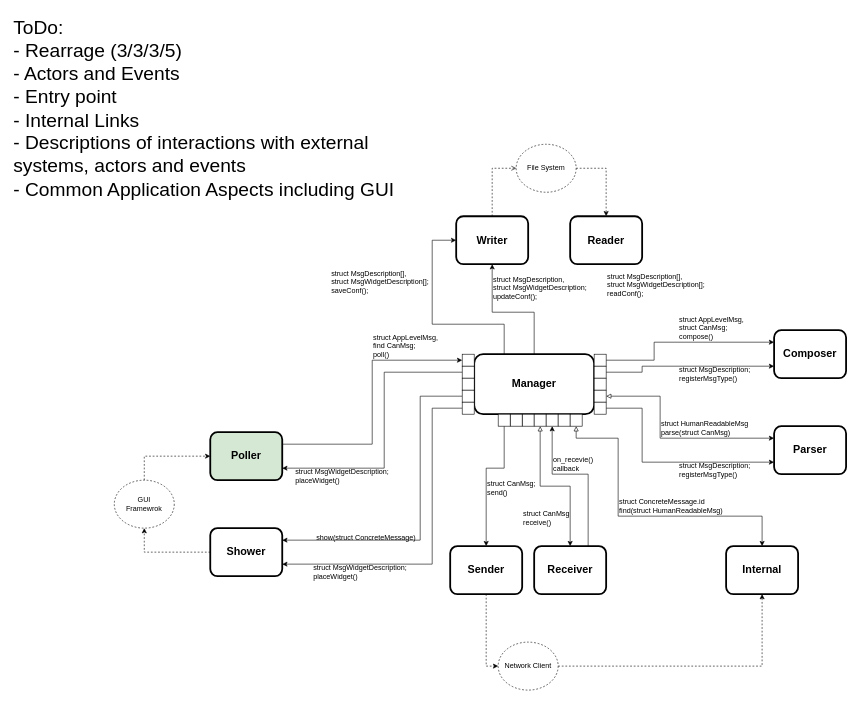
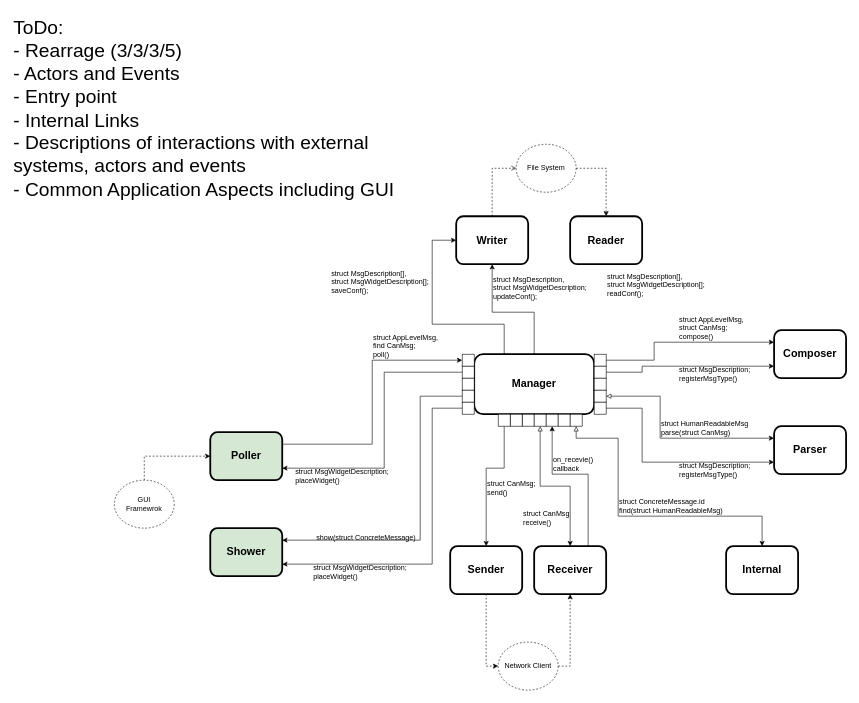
  <mxCell id="0" />
  <mxCell id="1" parent="0" />
  <mxCell id="2" style="edgeStyle=orthogonalEdgeStyle;rounded=0;orthogonalLoop=1;jettySize=auto;html=1;exitX=0.5;exitY=1;exitDx=0;exitDy=0;entryX=0;entryY=0.5;entryDx=0;entryDy=0;dashed=1;" parent="1" source="3" target="51" edge="1"><mxGeometry relative="1" as="geometry" /></mxCell>
  <mxCell id="3" value="Sender" style="rounded=1;whiteSpace=wrap;html=1;strokeWidth=3;fontSize=18;fontStyle=1" parent="1" vertex="1"><mxGeometry x="750" y="910" width="120" height="80" as="geometry" /></mxCell>
  <mxCell id="4" style="edgeStyle=orthogonalEdgeStyle;rounded=0;orthogonalLoop=1;jettySize=auto;html=1;exitX=0.5;exitY=0;exitDx=0;exitDy=0;entryX=0.75;entryY=1;entryDx=0;entryDy=0;" parent="1" source="62" target="21" edge="1"><mxGeometry relative="1" as="geometry" /></mxCell>
  <mxCell id="5" style="edgeStyle=orthogonalEdgeStyle;rounded=0;orthogonalLoop=1;jettySize=auto;html=1;exitX=0.75;exitY=0;exitDx=0;exitDy=0;entryX=0.5;entryY=1;entryDx=0;entryDy=0;" edge="1" parent="1" source="6" target="60"><mxGeometry relative="1" as="geometry"><Array as="points"><mxPoint x="980" y="790" /><mxPoint x="920" y="790" /></Array></mxGeometry></mxCell>
  <mxCell id="6" value="Receiver" style="rounded=1;whiteSpace=wrap;html=1;strokeWidth=3;fontSize=18;fontStyle=1" parent="1" vertex="1"><mxGeometry x="890" y="910" width="120" height="80" as="geometry" /></mxCell>
  <mxCell id="7" value="Composer" style="rounded=1;whiteSpace=wrap;html=1;strokeWidth=3;fontSize=18;fontStyle=1" parent="1" vertex="1"><mxGeometry x="1290" y="550" width="120" height="80" as="geometry" /></mxCell>
  <mxCell id="8" value="Parser" style="rounded=1;whiteSpace=wrap;html=1;strokeWidth=3;fontSize=18;fontStyle=1" parent="1" vertex="1"><mxGeometry x="1290" y="710" width="120" height="80" as="geometry" /></mxCell>
  <mxCell id="9" style="edgeStyle=orthogonalEdgeStyle;rounded=0;orthogonalLoop=1;jettySize=auto;html=1;exitX=1;exitY=0.25;exitDx=0;exitDy=0;entryX=0;entryY=0.5;entryDx=0;entryDy=0;" parent="1" source="10" target="35" edge="1"><mxGeometry relative="1" as="geometry"><Array as="points"><mxPoint x="620" y="740" /><mxPoint x="620" y="600" /></Array></mxGeometry></mxCell>
  <mxCell id="10" value="Poller" style="rounded=1;whiteSpace=wrap;html=1;strokeWidth=3;fontSize=18;fontStyle=1;fillColor=#d5e8d4;" parent="1" vertex="1"><mxGeometry x="350" y="720" width="120" height="80" as="geometry" /></mxCell>
- <mxCell id="11" style="edgeStyle=orthogonalEdgeStyle;rounded=0;orthogonalLoop=1;jettySize=auto;html=1;entryX=0.5;entryY=1;entryDx=0;entryDy=0;dashed=1;" parent="1" source="12" target="53" edge="1"><mxGeometry relative="1" as="geometry" /></mxCell>
- <mxCell id="12" value="Shower" style="rounded=1;whiteSpace=wrap;html=1;strokeWidth=3;fontSize=18;fontStyle=1" parent="1" vertex="1"><mxGeometry x="350" y="880" width="120" height="80" as="geometry" /></mxCell>
+ <mxCell id="12" value="Shower" style="rounded=1;whiteSpace=wrap;html=1;strokeWidth=3;fontSize=18;fontStyle=1;fillColor=#d5e8d4;" parent="1" vertex="1"><mxGeometry x="350" y="880" width="120" height="80" as="geometry" /></mxCell>
  <mxCell id="13" style="edgeStyle=orthogonalEdgeStyle;rounded=0;orthogonalLoop=1;jettySize=auto;html=1;exitX=0.5;exitY=0;exitDx=0;exitDy=0;entryX=0;entryY=0.5;entryDx=0;entryDy=0;dashed=1;endArrow=open;" parent="1" source="14" target="54" edge="1"><mxGeometry relative="1" as="geometry" /></mxCell>
  <mxCell id="14" value="Writer" style="rounded=1;whiteSpace=wrap;html=1;strokeWidth=3;fontSize=18;fontStyle=1" parent="1" vertex="1"><mxGeometry x="760" y="360" width="120" height="80" as="geometry" /></mxCell>
  <mxCell id="15" value="Reader" style="rounded=1;whiteSpace=wrap;html=1;strokeWidth=3;fontSize=18;fontStyle=1" parent="1" vertex="1"><mxGeometry x="950" y="360" width="120" height="80" as="geometry" /></mxCell>
  <mxCell id="16" style="edgeStyle=orthogonalEdgeStyle;rounded=0;orthogonalLoop=1;jettySize=auto;html=1;entryX=0;entryY=0.25;entryDx=0;entryDy=0;exitX=1;exitY=0.5;exitDx=0;exitDy=0;" parent="1" source="23" target="7" edge="1"><mxGeometry relative="1" as="geometry"><mxPoint x="1030" y="610" as="sourcePoint" /><Array as="points"><mxPoint x="1090" y="600" /><mxPoint x="1090" y="570" /></Array></mxGeometry></mxCell>
  <mxCell id="17" style="edgeStyle=orthogonalEdgeStyle;rounded=0;orthogonalLoop=1;jettySize=auto;html=1;exitX=0;exitY=0.5;exitDx=0;exitDy=0;entryX=1;entryY=0.25;entryDx=0;entryDy=0;" parent="1" source="38" target="12" edge="1"><mxGeometry relative="1" as="geometry"><Array as="points"><mxPoint x="700" y="660" /><mxPoint x="700" y="900" /></Array></mxGeometry></mxCell>
  <mxCell id="18" style="edgeStyle=orthogonalEdgeStyle;rounded=0;orthogonalLoop=1;jettySize=auto;html=1;exitX=0.5;exitY=0;exitDx=0;exitDy=0;entryX=0.5;entryY=1;entryDx=0;entryDy=0;" parent="1" source="21" target="14" edge="1"><mxGeometry relative="1" as="geometry"><Array as="points"><mxPoint x="890" y="520" /><mxPoint x="820" y="520" /></Array></mxGeometry></mxCell>
  <mxCell id="19" style="edgeStyle=orthogonalEdgeStyle;rounded=0;orthogonalLoop=1;jettySize=auto;html=1;exitX=0.5;exitY=1;exitDx=0;exitDy=0;entryX=0.5;entryY=0;entryDx=0;entryDy=0;" parent="1" source="68" target="3" edge="1"><mxGeometry relative="1" as="geometry"><Array as="points"><mxPoint x="840" y="780" /><mxPoint x="810" y="780" /></Array></mxGeometry></mxCell>
  <mxCell id="20" style="edgeStyle=orthogonalEdgeStyle;rounded=0;orthogonalLoop=1;jettySize=auto;html=1;exitX=0.25;exitY=0;exitDx=0;exitDy=0;entryX=0;entryY=0.5;entryDx=0;entryDy=0;" parent="1" source="21" target="14" edge="1"><mxGeometry relative="1" as="geometry"><Array as="points"><mxPoint x="840" y="540" /><mxPoint x="720" y="540" /><mxPoint x="720" y="400" /></Array></mxGeometry></mxCell>
  <mxCell id="21" value="Manager" style="rounded=1;whiteSpace=wrap;html=1;strokeWidth=3;fontSize=18;fontStyle=1;verticalAlign=middle;" parent="1" vertex="1"><mxGeometry x="790" y="590" width="200" height="100" as="geometry" /></mxCell>
  <mxCell id="22" value="&lt;div&gt;&lt;div&gt;struct MsgWidgetDescription;&lt;/div&gt;&lt;/div&gt;&lt;div&gt;&lt;div&gt;placeWidget()&lt;/div&gt;&lt;/div&gt;" style="text;html=1;align=left;verticalAlign=bottom;whiteSpace=wrap;rounded=0;" parent="1" vertex="1"><mxGeometry x="490" y="780" width="160" height="30" as="geometry" /></mxCell>
  <mxCell id="23" value="" style="rounded=0;whiteSpace=wrap;html=1;" parent="1" vertex="1"><mxGeometry x="990" y="590" width="20" height="20" as="geometry" /></mxCell>
  <mxCell id="24" style="edgeStyle=orthogonalEdgeStyle;rounded=0;orthogonalLoop=1;jettySize=auto;html=1;exitX=1;exitY=0.5;exitDx=0;exitDy=0;entryX=0;entryY=0.75;entryDx=0;entryDy=0;" parent="1" source="25" target="7" edge="1"><mxGeometry relative="1" as="geometry"><Array as="points"><mxPoint x="1070" y="620" /><mxPoint x="1070" y="610" /></Array></mxGeometry></mxCell>
  <mxCell id="25" value="" style="rounded=0;whiteSpace=wrap;html=1;" parent="1" vertex="1"><mxGeometry x="990" y="610" width="20" height="20" as="geometry" /></mxCell>
  <mxCell id="26" value="" style="rounded=0;whiteSpace=wrap;html=1;" parent="1" vertex="1"><mxGeometry x="990" y="630" width="20" height="20" as="geometry" /></mxCell>
  <mxCell id="27" style="edgeStyle=orthogonalEdgeStyle;rounded=0;orthogonalLoop=1;jettySize=auto;html=1;entryX=0;entryY=0.25;entryDx=0;entryDy=0;startArrow=block;startFill=0;" edge="1" parent="1" source="28" target="8"><mxGeometry relative="1" as="geometry"><Array as="points"><mxPoint x="1100" y="660" /><mxPoint x="1100" y="730" /></Array></mxGeometry></mxCell>
  <mxCell id="28" value="" style="rounded=0;whiteSpace=wrap;html=1;" parent="1" vertex="1"><mxGeometry x="990" y="650" width="20" height="20" as="geometry" /></mxCell>
  <mxCell id="29" style="edgeStyle=orthogonalEdgeStyle;rounded=0;orthogonalLoop=1;jettySize=auto;html=1;exitX=1;exitY=0.5;exitDx=0;exitDy=0;entryX=0;entryY=0.75;entryDx=0;entryDy=0;" parent="1" source="30" target="8" edge="1"><mxGeometry relative="1" as="geometry"><Array as="points"><mxPoint x="1070" y="680" /><mxPoint x="1070" y="770" /></Array></mxGeometry></mxCell>
  <mxCell id="30" value="" style="rounded=0;whiteSpace=wrap;html=1;" parent="1" vertex="1"><mxGeometry x="990" y="670" width="20" height="20" as="geometry" /></mxCell>
  <mxCell id="31" value="struct AppLevelMsg,&lt;div&gt;struct CanMsg;&lt;/div&gt;&lt;div&gt;&lt;span style=&quot;background-color: initial;&quot;&gt;compose()&lt;/span&gt;&lt;/div&gt;" style="text;html=1;align=left;verticalAlign=bottom;whiteSpace=wrap;rounded=0;" parent="1" vertex="1"><mxGeometry x="1130" y="520" width="120" height="50" as="geometry" /></mxCell>
  <mxCell id="32" value="&lt;div&gt;struct MsgDescription;&lt;br&gt;&lt;/div&gt;&lt;div&gt;&lt;span style=&quot;background-color: initial;&quot;&gt;registerMsgType()&lt;/span&gt;&lt;br&gt;&lt;/div&gt;" style="text;html=1;align=left;verticalAlign=bottom;whiteSpace=wrap;rounded=0;" parent="1" vertex="1"><mxGeometry x="1130" y="610" width="130" height="30" as="geometry" /></mxCell>
  <mxCell id="33" value="struct HumanReadableMsg&lt;div&gt;&lt;span style=&quot;background-color: initial;&quot;&gt;parse(&lt;/span&gt;&lt;span style=&quot;background-color: initial;&quot;&gt;struct CanMsg&lt;/span&gt;&lt;span style=&quot;background-color: initial;&quot;&gt;)&lt;/span&gt;&lt;/div&gt;" style="text;html=1;align=left;verticalAlign=bottom;whiteSpace=wrap;rounded=0;" parent="1" vertex="1"><mxGeometry x="1100" y="700" width="150" height="30" as="geometry" /></mxCell>
  <mxCell id="34" value="&lt;div&gt;struct MsgDescription;&lt;br&gt;&lt;/div&gt;&lt;div&gt;&lt;span style=&quot;background-color: initial;&quot;&gt;registerMsgType()&lt;/span&gt;&lt;br&gt;&lt;/div&gt;" style="text;html=1;align=left;verticalAlign=bottom;whiteSpace=wrap;rounded=0;" parent="1" vertex="1"><mxGeometry x="1130" y="770" width="130" height="30" as="geometry" /></mxCell>
  <mxCell id="35" value="" style="rounded=0;whiteSpace=wrap;html=1;" parent="1" vertex="1"><mxGeometry x="770" y="590" width="20" height="20" as="geometry" /></mxCell>
  <mxCell id="36" value="" style="rounded=0;whiteSpace=wrap;html=1;" parent="1" vertex="1"><mxGeometry x="770" y="610" width="20" height="20" as="geometry" /></mxCell>
  <mxCell id="37" value="" style="rounded=0;whiteSpace=wrap;html=1;" parent="1" vertex="1"><mxGeometry x="770" y="630" width="20" height="20" as="geometry" /></mxCell>
  <mxCell id="38" value="" style="rounded=0;whiteSpace=wrap;html=1;" parent="1" vertex="1"><mxGeometry x="770" y="650" width="20" height="20" as="geometry" /></mxCell>
  <mxCell id="39" style="edgeStyle=orthogonalEdgeStyle;rounded=0;orthogonalLoop=1;jettySize=auto;html=1;exitX=0;exitY=0.5;exitDx=0;exitDy=0;entryX=1;entryY=0.75;entryDx=0;entryDy=0;" parent="1" source="40" target="12" edge="1"><mxGeometry relative="1" as="geometry"><Array as="points"><mxPoint x="720" y="680" /><mxPoint x="720" y="940" /></Array></mxGeometry></mxCell>
  <mxCell id="40" value="" style="rounded=0;whiteSpace=wrap;html=1;" parent="1" vertex="1"><mxGeometry x="770" y="670" width="20" height="20" as="geometry" /></mxCell>
  <mxCell id="41" value="&lt;div&gt;struct AppLevelMsg,&lt;div&gt;find CanMsg;&lt;/div&gt;&lt;div&gt;&lt;span style=&quot;background-color: initial;&quot;&gt;poll()&lt;/span&gt;&lt;/div&gt;&lt;/div&gt;" style="text;html=1;align=left;verticalAlign=bottom;whiteSpace=wrap;rounded=0;" parent="1" vertex="1"><mxGeometry x="620" y="550" width="120" height="50" as="geometry" /></mxCell>
  <mxCell id="42" style="edgeStyle=orthogonalEdgeStyle;rounded=0;orthogonalLoop=1;jettySize=auto;html=1;exitX=0;exitY=0.5;exitDx=0;exitDy=0;entryX=1;entryY=0.75;entryDx=0;entryDy=0;" parent="1" source="36" target="10" edge="1"><mxGeometry relative="1" as="geometry"><mxPoint x="580" y="780" as="targetPoint" /><Array as="points"><mxPoint x="640" y="620" /><mxPoint x="640" y="780" /></Array></mxGeometry></mxCell>
  <mxCell id="43" value="&lt;div&gt;&lt;div&gt;struct MsgWidgetDescription;&lt;/div&gt;&lt;/div&gt;&lt;div&gt;&lt;div&gt;placeWidget()&lt;/div&gt;&lt;/div&gt;" style="text;html=1;align=left;verticalAlign=bottom;whiteSpace=wrap;rounded=0;" parent="1" vertex="1"><mxGeometry x="520" y="940" width="160" height="30" as="geometry" /></mxCell>
  <mxCell id="44" value="&lt;div&gt;&lt;span style=&quot;background-color: initial;&quot;&gt;show(&lt;/span&gt;&lt;span style=&quot;background-color: initial;&quot;&gt;struct ConcreteMessage&lt;/span&gt;&lt;span style=&quot;background-color: initial;&quot;&gt;)&lt;/span&gt;&lt;/div&gt;" style="text;html=1;align=left;verticalAlign=bottom;whiteSpace=wrap;rounded=0;" parent="1" vertex="1"><mxGeometry x="525" y="885" width="180" height="20" as="geometry" /></mxCell>
  <mxCell id="45" value="&lt;div&gt;struct MsgDescription[],&lt;/div&gt;&lt;div&gt;&lt;span style=&quot;background-color: initial;&quot;&gt;struct MsgWidgetDescription[]&lt;/span&gt;;&lt;br&gt;&lt;/div&gt;&lt;div&gt;readConf();&lt;/div&gt;" style="text;html=1;align=left;verticalAlign=middle;whiteSpace=wrap;rounded=0;" parent="1" vertex="1"><mxGeometry x="1010" y="440" width="170" height="70" as="geometry" /></mxCell>
  <mxCell id="46" value="&lt;div&gt;struct MsgDescription,&lt;/div&gt;&lt;div&gt;&lt;span style=&quot;background-color: initial;&quot;&gt;struct MsgWidgetDescription&lt;/span&gt;;&lt;br&gt;&lt;/div&gt;&lt;div&gt;updateConf();&lt;/div&gt;" style="text;html=1;align=left;verticalAlign=middle;whiteSpace=wrap;rounded=0;" parent="1" vertex="1"><mxGeometry x="820" y="440" width="170" height="80" as="geometry" /></mxCell>
  <mxCell id="47" value="&lt;div&gt;struct MsgDescription[],&lt;/div&gt;&lt;div&gt;&lt;span style=&quot;background-color: initial;&quot;&gt;struct MsgWidgetDescription[]&lt;/span&gt;;&lt;br&gt;&lt;/div&gt;&lt;div&gt;saveConf();&lt;/div&gt;" style="text;html=1;align=left;verticalAlign=middle;whiteSpace=wrap;rounded=0;" parent="1" vertex="1"><mxGeometry x="550" y="430" width="170" height="80" as="geometry" /></mxCell>
  <mxCell id="48" value="&lt;div&gt;struct CanMsg;&lt;/div&gt;&lt;div&gt;&lt;span style=&quot;background-color: initial;&quot;&gt;send()&lt;/span&gt;&lt;/div&gt;" style="text;html=1;align=left;verticalAlign=bottom;whiteSpace=wrap;rounded=0;" parent="1" vertex="1"><mxGeometry x="810" y="800" width="90" height="30" as="geometry" /></mxCell>
  <mxCell id="49" value="&lt;div&gt;struct CanMsg&lt;/div&gt;&lt;div&gt;&lt;span style=&quot;background-color: initial;&quot;&gt;receive()&lt;/span&gt;&lt;/div&gt;" style="text;html=1;align=left;verticalAlign=bottom;whiteSpace=wrap;rounded=0;" parent="1" vertex="1"><mxGeometry x="870" y="850" width="80" height="30" as="geometry" /></mxCell>
- <mxCell id="50" style="edgeStyle=orthogonalEdgeStyle;rounded=0;orthogonalLoop=1;jettySize=auto;html=1;exitX=1;exitY=0.5;exitDx=0;exitDy=0;dashed=1;" parent="1" source="51" target="57" edge="1"><mxGeometry relative="1" as="geometry" /></mxCell>
+ <mxCell id="50" style="edgeStyle=orthogonalEdgeStyle;rounded=0;orthogonalLoop=1;jettySize=auto;html=1;exitX=1;exitY=0.5;exitDx=0;exitDy=0;entryX=0.5;entryY=1;entryDx=0;entryDy=0;dashed=1;" parent="1" source="51" target="6" edge="1"><mxGeometry relative="1" as="geometry" /></mxCell>
  <mxCell id="51" value="Network Client" style="ellipse;whiteSpace=wrap;html=1;dashed=1;" parent="1" vertex="1"><mxGeometry x="830" y="1070" width="100" height="80" as="geometry" /></mxCell>
  <mxCell id="52" style="edgeStyle=orthogonalEdgeStyle;rounded=0;orthogonalLoop=1;jettySize=auto;html=1;exitX=0.5;exitY=0;exitDx=0;exitDy=0;entryX=0;entryY=0.5;entryDx=0;entryDy=0;dashed=1;" parent="1" source="53" target="10" edge="1"><mxGeometry relative="1" as="geometry" /></mxCell>
  <mxCell id="53" value="GUI&lt;br&gt;Framewrok" style="ellipse;whiteSpace=wrap;html=1;dashed=1;" parent="1" vertex="1"><mxGeometry x="190" y="800" width="100" height="80" as="geometry" /></mxCell>
  <mxCell id="54" value="File System" style="ellipse;whiteSpace=wrap;html=1;dashed=1;" parent="1" vertex="1"><mxGeometry x="860" y="240" width="100" height="80" as="geometry" /></mxCell>
  <mxCell id="55" style="edgeStyle=orthogonalEdgeStyle;rounded=0;orthogonalLoop=1;jettySize=auto;html=1;exitX=1;exitY=0.5;exitDx=0;exitDy=0;entryX=0.5;entryY=0;entryDx=0;entryDy=0;dashed=1;" parent="1" source="54" target="15" edge="1"><mxGeometry relative="1" as="geometry"><mxPoint x="1020" y="360" as="targetPoint" /></mxGeometry></mxCell>
  <mxCell id="56" value="ToDo:&lt;div&gt;- Rearrage (3/3/3/5)&lt;/div&gt;&lt;div&gt;- Actors and Events&lt;/div&gt;&lt;div&gt;- Entry point&lt;/div&gt;&lt;div&gt;- Internal Links&lt;/div&gt;&lt;div&gt;- Descriptions of interactions with external systems, actors and events&lt;/div&gt;&lt;div&gt;- Common Application Aspects including GUI&lt;/div&gt;" style="text;html=1;align=left;verticalAlign=top;whiteSpace=wrap;rounded=0;fontSize=32;" parent="1" vertex="1"><mxGeometry x="20" y="20" width="670" height="310" as="geometry" /></mxCell>
  <mxCell id="57" value="Internal" style="rounded=1;whiteSpace=wrap;html=1;strokeWidth=3;fontSize=18;fontStyle=1" vertex="1" parent="1"><mxGeometry x="1210" y="910" width="120" height="80" as="geometry" /></mxCell>
  <mxCell id="58" value="" style="rounded=0;whiteSpace=wrap;html=1;" vertex="1" parent="1"><mxGeometry x="870" y="690" width="20" height="20" as="geometry" /></mxCell>
  <mxCell id="59" value="" style="rounded=0;whiteSpace=wrap;html=1;" vertex="1" parent="1"><mxGeometry x="890" y="690" width="20" height="20" as="geometry" /></mxCell>
  <mxCell id="60" value="" style="rounded=0;whiteSpace=wrap;html=1;" vertex="1" parent="1"><mxGeometry x="910" y="690" width="20" height="20" as="geometry" /></mxCell>
  <mxCell id="61" style="edgeStyle=orthogonalEdgeStyle;rounded=0;orthogonalLoop=1;jettySize=auto;html=1;exitX=0.5;exitY=1;exitDx=0;exitDy=0;entryX=0.5;entryY=0;entryDx=0;entryDy=0;startArrow=block;startFill=0;" edge="1" parent="1" source="59" target="6"><mxGeometry relative="1" as="geometry" /></mxCell>
  <mxCell id="62" value="" style="rounded=0;whiteSpace=wrap;html=1;" vertex="1" parent="1"><mxGeometry x="930" y="690" width="20" height="20" as="geometry" /></mxCell>
  <mxCell id="63" style="edgeStyle=orthogonalEdgeStyle;rounded=0;orthogonalLoop=1;jettySize=auto;html=1;exitX=0.5;exitY=1;exitDx=0;exitDy=0;startArrow=block;startFill=0;" edge="1" parent="1" source="64" target="57"><mxGeometry relative="1" as="geometry"><Array as="points"><mxPoint x="960" y="730" /><mxPoint x="1030" y="730" /><mxPoint x="1030" y="860" /><mxPoint x="1270" y="860" /></Array></mxGeometry></mxCell>
  <mxCell id="64" value="" style="rounded=0;whiteSpace=wrap;html=1;" vertex="1" parent="1"><mxGeometry x="950" y="690" width="20" height="20" as="geometry" /></mxCell>
  <mxCell id="65" value="on_recevie() callback" style="text;html=1;align=left;verticalAlign=bottom;whiteSpace=wrap;rounded=0;" vertex="1" parent="1"><mxGeometry x="920" y="760" width="90" height="30" as="geometry" /></mxCell>
  <mxCell id="66" value="" style="rounded=0;whiteSpace=wrap;html=1;" vertex="1" parent="1"><mxGeometry x="850" y="690" width="20" height="20" as="geometry" /></mxCell>
  <mxCell id="67" value="" style="edgeStyle=orthogonalEdgeStyle;rounded=0;orthogonalLoop=1;jettySize=auto;html=1;exitX=0.25;exitY=1;exitDx=0;exitDy=0;entryX=0.5;entryY=0;entryDx=0;entryDy=0;" edge="1" parent="1" source="21" target="68"><mxGeometry relative="1" as="geometry"><mxPoint x="840" y="690" as="sourcePoint" /><mxPoint x="810" y="910" as="targetPoint" /><Array as="points" /></mxGeometry></mxCell>
  <mxCell id="68" value="" style="rounded=0;whiteSpace=wrap;html=1;" vertex="1" parent="1"><mxGeometry x="830" y="690" width="20" height="20" as="geometry" /></mxCell>
  <mxCell id="69" value="struct ConcreteMessage.id&lt;div&gt;&lt;span style=&quot;background-color: initial;&quot;&gt;find(&lt;/span&gt;struct HumanReadableMsg&lt;span style=&quot;background-color: initial;&quot;&gt;)&lt;/span&gt;&lt;/div&gt;" style="text;html=1;align=left;verticalAlign=bottom;whiteSpace=wrap;rounded=0;" vertex="1" parent="1"><mxGeometry x="1030" y="830" width="180" height="30" as="geometry" /></mxCell>
